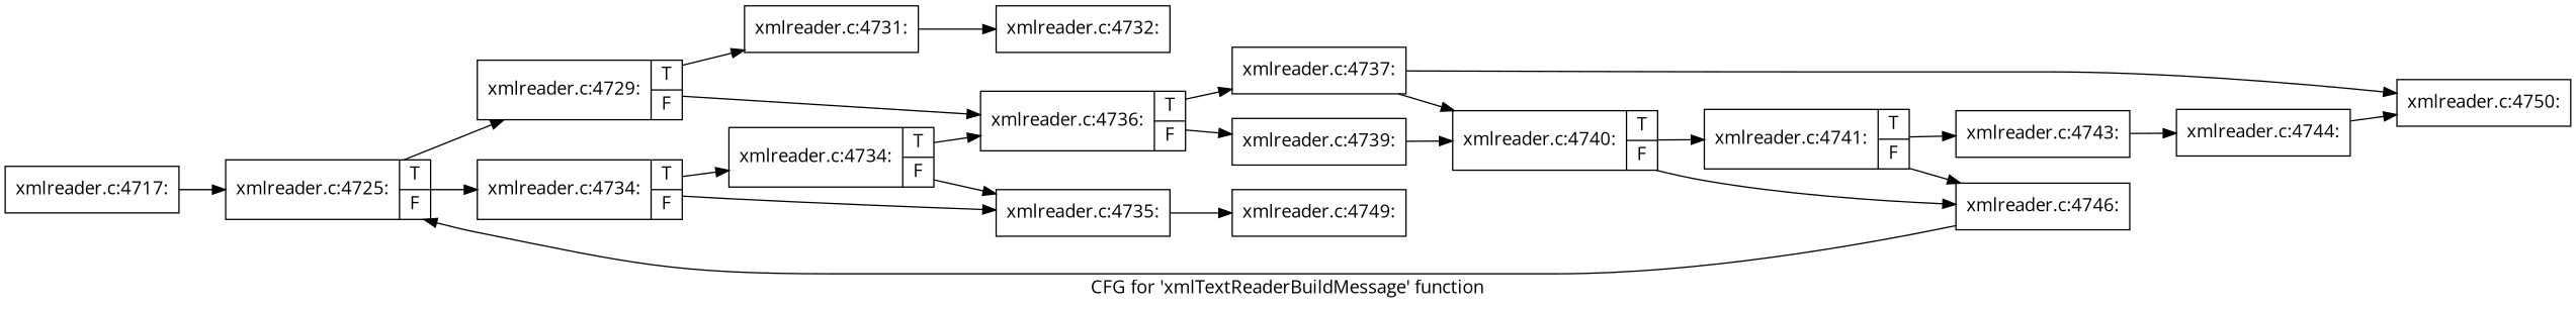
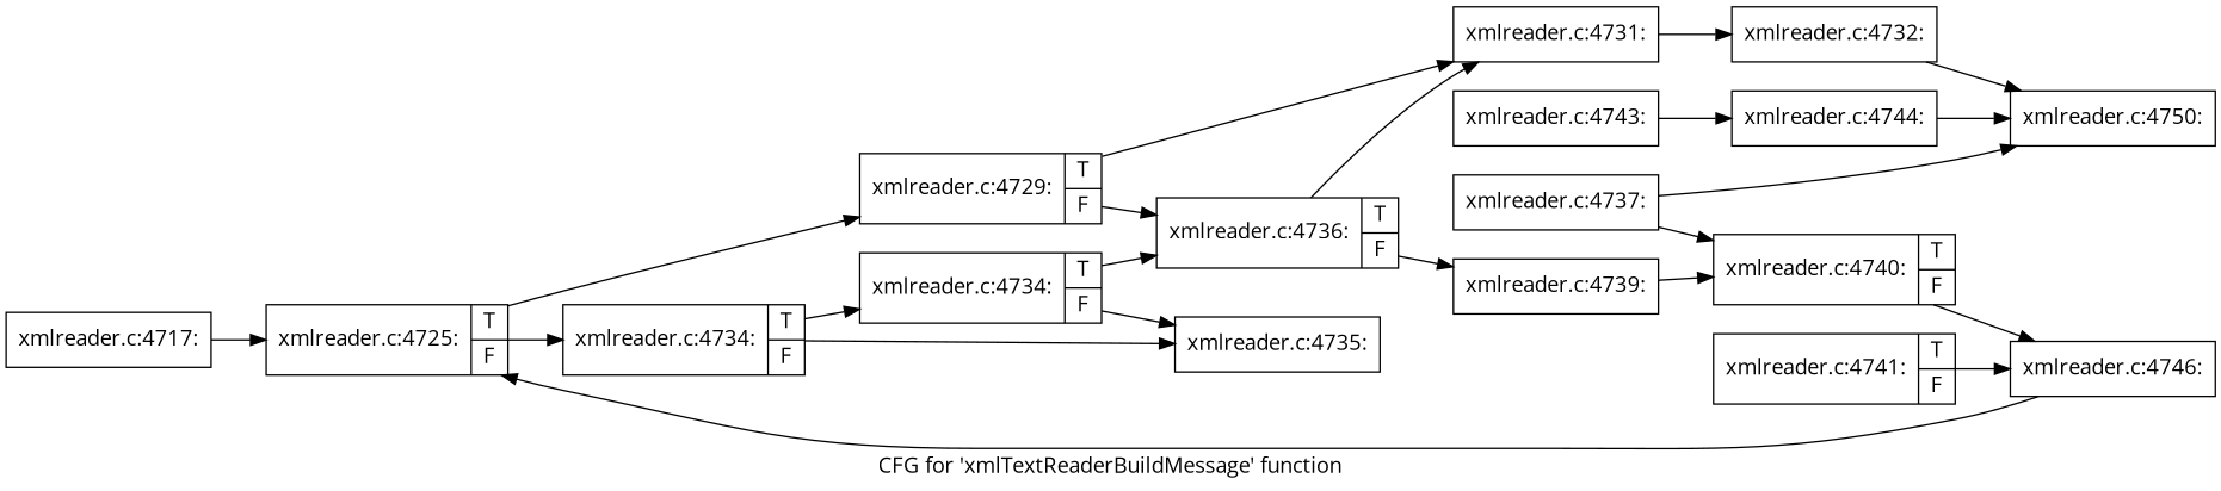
  digraph {
    fontname="Open Sans"
    label="CFG for 'xmlTextReaderBuildMessage' function"
    rankdir=LR
    node [fontname="Open Sans" shape=record]
    edge [fontname="Open Sans"]
    n1 [label="{xmlreader.c:4717:}"]
    n2 [label="{xmlreader.c:4725:|{<s0>T|<s1>F}}"]
    n3 [label="{xmlreader.c:4729:|{<s0>T|<s1>F}}"]
    n4 [label="{xmlreader.c:4734:|{<s0>T|<s1>F}}"]
    n5 [label="{xmlreader.c:4731:}"]
    n6 [label="{xmlreader.c:4736:|{<s0>T|<s1>F}}"]
    n7 [label="{xmlreader.c:4735:}"]
    n8 [label="{xmlreader.c:4734:|{<s0>T|<s1>F}}"]
    n9 [label="{xmlreader.c:4732:}"]
    n10 [label="{xmlreader.c:4750:}"]
-   n11 [label="{xmlreader.c:4749:}"]
    n12 [label="{xmlreader.c:4737:}"]
    n13 [label="{xmlreader.c:4739:}"]
    n14 [label="{xmlreader.c:4740:|{<s0>T|<s1>F}}"]
    n15 [label="{xmlreader.c:4741:|{<s0>T|<s1>F}}"]
    n16 [label="{xmlreader.c:4746:}"]
    n17 [label="{xmlreader.c:4743:}"]
    n18 [label="{xmlreader.c:4744:}"]
    n1 -> n2
    n2 -> n3
    n2 -> n4
    n3 -> n5
    n3 -> n6
    n4 -> n7
    n4 -> n8
    n5 -> n9
-   n6 -> n12
+   n6 -> n5
    n6 -> n13
-   n7 -> n11
    n8 -> n6
    n8 -> n7
+   n9 -> n10
    n12 -> n10
    n12 -> n14
    n13 -> n14
-   n14 -> n15
    n14 -> n16
    n15 -> n16
-   n15 -> n17
    n16 -> n2
    n17 -> n18
    n18 -> n10
  }
